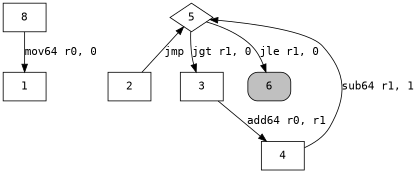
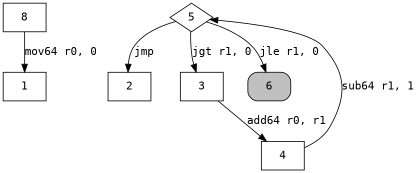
  digraph {
    node [fontname=monospace shape=box]
    edge [fontname=monospace]
    n1 [label=8]
    1
    5 [shape=diamond]
    2
    3
    6 [fillcolor=grey style="rounded,filled"]
    4
    n1 -> 1 [label="mov64 r0, 0"]
    5 -> 3 [label="jgt r1, 0"]
    5 -> 6 [label="jle r1, 0"]
-   2 -> 5 [label=jmp]
+   5 -> 2 [label=jmp]
    3 -> 4 [label="add64 r0, r1"]
    4 -> 5 [label="sub64 r1, 1"]
  }
